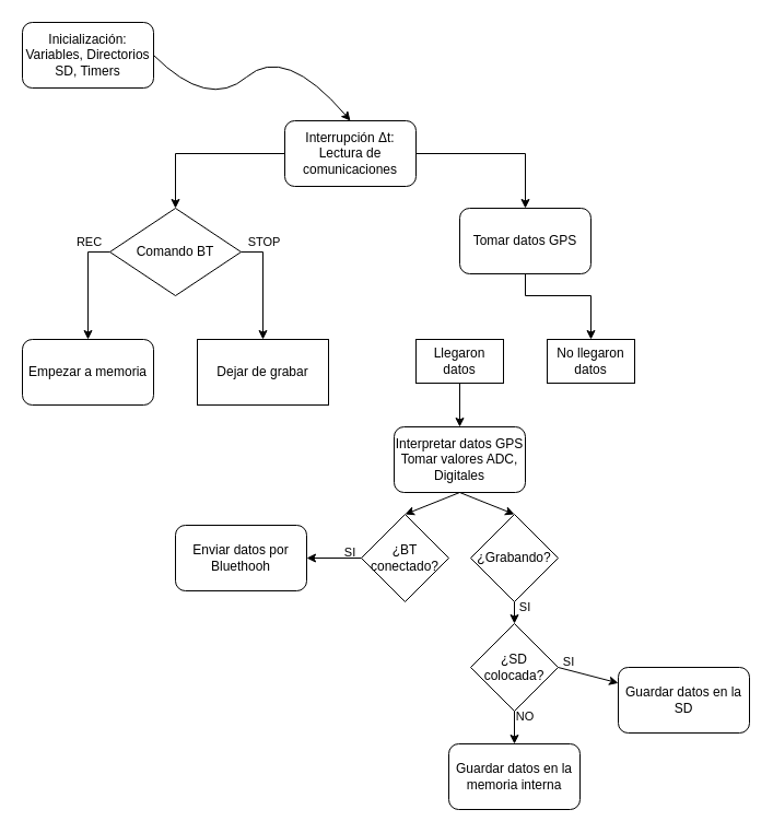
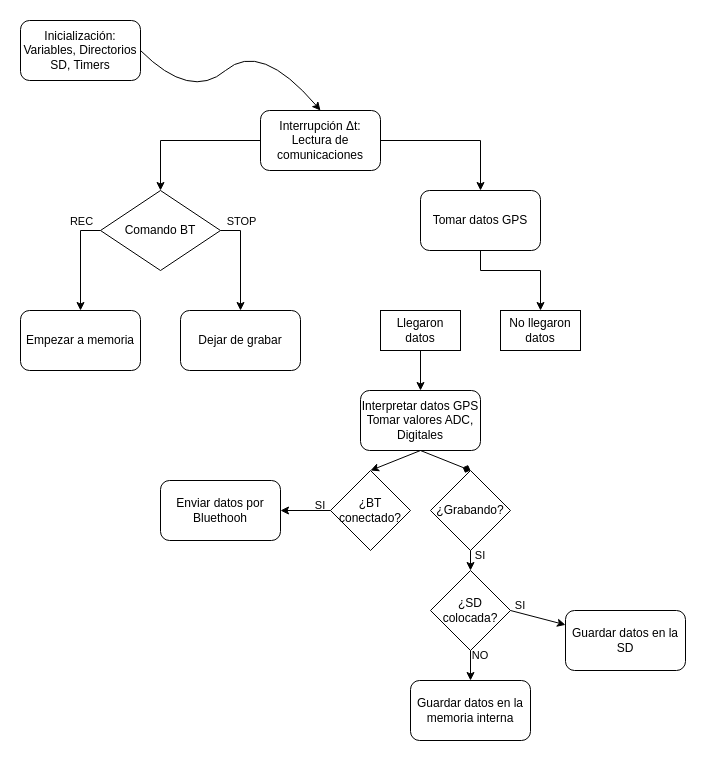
  <mxCell id="0" />
  <mxCell id="1" parent="0" />
  <mxCell id="2" value="&lt;div&gt;Inicialización:&lt;/div&gt;&lt;div&gt;Variables, Directorios SD, Timers&lt;br&gt;&lt;/div&gt;" style="rounded=1;whiteSpace=wrap;html=1;" vertex="1" parent="1"><mxGeometry x="20" y="20" width="120" height="60" as="geometry" /></mxCell>
  <mxCell id="3" value="&lt;div&gt;Interrupción Δt:&lt;/div&gt;&lt;div&gt;Lectura de comunicaciones&lt;/div&gt;" style="rounded=1;whiteSpace=wrap;html=1;" vertex="1" parent="1"><mxGeometry x="260" y="110" width="120" height="60" as="geometry" /></mxCell>
  <mxCell id="4" value="Tomar datos GPS" style="rounded=1;whiteSpace=wrap;html=1;" vertex="1" parent="1"><mxGeometry x="420" y="190" width="120" height="60" as="geometry" /></mxCell>
  <mxCell id="5" value="&lt;div&gt;Interpretar datos GPS&lt;/div&gt;&lt;div&gt;Tomar valores ADC, Digitales&lt;br&gt;&lt;/div&gt;" style="rounded=1;whiteSpace=wrap;html=1;" vertex="1" parent="1"><mxGeometry x="360" y="390" width="120" height="60" as="geometry" /></mxCell>
  <mxCell id="6" value="Empezar a memoria" style="rounded=1;whiteSpace=wrap;html=1;" vertex="1" parent="1"><mxGeometry x="20" y="310" width="120" height="60" as="geometry" /></mxCell>
- <mxCell id="7" value="Dejar de grabar" style="whiteSpace=wrap;html=1;rounded=0;" vertex="1" parent="1"><mxGeometry x="180" y="310" width="120" height="60" as="geometry" /></mxCell>
+ <mxCell id="7" value="Dejar de grabar" style="rounded=1;whiteSpace=wrap;html=1;" vertex="1" parent="1"><mxGeometry x="180" y="310" width="120" height="60" as="geometry" /></mxCell>
  <mxCell id="8" value="No llegaron datos" style="rounded=0;whiteSpace=wrap;html=1;" vertex="1" parent="1"><mxGeometry x="500" y="310" width="80" height="40" as="geometry" /></mxCell>
  <mxCell id="9" value="Llegaron datos" style="rounded=0;whiteSpace=wrap;html=1;" vertex="1" parent="1"><mxGeometry x="380" y="310" width="80" height="40" as="geometry" /></mxCell>
  <mxCell id="10" value="" style="endArrow=classic;html=1;rounded=0;exitX=0;exitY=0.5;exitDx=0;exitDy=0;entryX=0.5;entryY=0;entryDx=0;entryDy=0;" edge="1" parent="1" source="3"><mxGeometry width="50" height="50" relative="1" as="geometry"><mxPoint x="630" y="340" as="sourcePoint" /><mxPoint x="160" y="190" as="targetPoint" /><Array as="points"><mxPoint x="160" y="140" /></Array></mxGeometry></mxCell>
  <mxCell id="11" value="" style="endArrow=classic;html=1;rounded=0;exitX=1;exitY=0.5;exitDx=0;exitDy=0;" edge="1" parent="1" source="3"><mxGeometry width="50" height="50" relative="1" as="geometry"><mxPoint x="630" y="340" as="sourcePoint" /><mxPoint x="480" y="190" as="targetPoint" /><Array as="points"><mxPoint x="480" y="140" /></Array></mxGeometry></mxCell>
  <mxCell id="12" value="" style="curved=1;endArrow=classic;html=1;rounded=0;exitX=1;exitY=0.5;exitDx=0;exitDy=0;entryX=0.5;entryY=0;entryDx=0;entryDy=0;" edge="1" parent="1" source="2" target="3"><mxGeometry width="50" height="50" relative="1" as="geometry"><mxPoint x="630" y="340" as="sourcePoint" /><mxPoint x="680" y="290" as="targetPoint" /><Array as="points"><mxPoint x="190" y="100" /><mxPoint x="260" y="40" /></Array></mxGeometry></mxCell>
  <mxCell id="13" value="" style="endArrow=classic;html=1;rounded=0;entryX=0.5;entryY=0;entryDx=0;entryDy=0;" edge="1" parent="1" target="8"><mxGeometry width="50" height="50" relative="1" as="geometry"><mxPoint x="480" y="250" as="sourcePoint" /><mxPoint x="430" y="320" as="targetPoint" /><Array as="points"><mxPoint x="480" y="270" /><mxPoint x="540" y="270" /></Array></mxGeometry></mxCell>
  <mxCell id="14" value="" style="endArrow=classic;html=1;rounded=0;exitX=0.5;exitY=1;exitDx=0;exitDy=0;entryX=0.5;entryY=0;entryDx=0;entryDy=0;" edge="1" parent="1" source="9" target="5"><mxGeometry width="50" height="50" relative="1" as="geometry"><mxPoint x="500" y="410" as="sourcePoint" /><mxPoint x="550" y="360" as="targetPoint" /></mxGeometry></mxCell>
  <mxCell id="15" value="Enviar datos por Bluethooh" style="rounded=1;whiteSpace=wrap;html=1;" vertex="1" parent="1"><mxGeometry x="160" y="480" width="120" height="60" as="geometry" /></mxCell>
  <mxCell id="16" value="¿BT conectado?" style="rhombus;whiteSpace=wrap;html=1;" vertex="1" parent="1"><mxGeometry x="330" y="470" width="80" height="80" as="geometry" /></mxCell>
  <mxCell id="17" value="Comando BT" style="rhombus;whiteSpace=wrap;html=1;" vertex="1" parent="1"><mxGeometry x="100" y="190" width="120" height="80" as="geometry" /></mxCell>
  <mxCell id="18" value="" style="endArrow=classic;html=1;rounded=0;exitX=0;exitY=0.5;exitDx=0;exitDy=0;entryX=0.5;entryY=0;entryDx=0;entryDy=0;" edge="1" parent="1" source="17" target="6"><mxGeometry width="50" height="50" relative="1" as="geometry"><mxPoint x="510" y="450" as="sourcePoint" /><mxPoint x="560" y="400" as="targetPoint" /><Array as="points"><mxPoint x="80" y="230" /></Array></mxGeometry></mxCell>
  <mxCell id="19" value="REC" style="edgeLabel;html=1;align=center;verticalAlign=middle;resizable=0;points=[];fontSize=11;" vertex="1" connectable="0" parent="18"><mxGeometry x="-0.12" y="1" relative="1" as="geometry"><mxPoint x="-1" y="-34" as="offset" /></mxGeometry></mxCell>
  <mxCell id="20" value="" style="endArrow=classic;html=1;rounded=0;exitX=1;exitY=0.5;exitDx=0;exitDy=0;entryX=0.5;entryY=0;entryDx=0;entryDy=0;" edge="1" parent="1" source="17" target="7"><mxGeometry width="50" height="50" relative="1" as="geometry"><mxPoint x="510" y="450" as="sourcePoint" /><mxPoint x="560" y="400" as="targetPoint" /><Array as="points"><mxPoint x="240" y="230" /></Array></mxGeometry></mxCell>
  <mxCell id="21" value="STOP" style="edgeLabel;html=1;align=center;verticalAlign=middle;resizable=0;points=[];" vertex="1" connectable="0" parent="20"><mxGeometry x="-0.24" relative="1" as="geometry"><mxPoint y="-28" as="offset" /></mxGeometry></mxCell>
  <mxCell id="22" value="¿SD colocada?" style="rhombus;whiteSpace=wrap;html=1;" vertex="1" parent="1"><mxGeometry x="430" y="570" width="80" height="80" as="geometry" /></mxCell>
  <mxCell id="23" value="Guardar datos en la SD" style="rounded=1;whiteSpace=wrap;html=1;" vertex="1" parent="1"><mxGeometry x="565" y="610" width="120" height="60" as="geometry" /></mxCell>
  <mxCell id="24" value="Guardar datos en la memoria interna" style="rounded=1;whiteSpace=wrap;html=1;" vertex="1" parent="1"><mxGeometry x="410" y="680" width="120" height="60" as="geometry" /></mxCell>
  <mxCell id="25" value="" style="endArrow=classic;html=1;rounded=0;fontSize=11;exitX=1;exitY=0.5;exitDx=0;exitDy=0;" edge="1" parent="1" source="22" target="23"><mxGeometry width="50" height="50" relative="1" as="geometry"><mxPoint x="520" y="540" as="sourcePoint" /><mxPoint x="570" y="490" as="targetPoint" /></mxGeometry></mxCell>
  <mxCell id="26" value="" style="endArrow=classic;html=1;rounded=0;fontSize=11;exitX=0.5;exitY=1;exitDx=0;exitDy=0;entryX=0.5;entryY=0;entryDx=0;entryDy=0;" edge="1" parent="1" source="22"><mxGeometry width="50" height="50" relative="1" as="geometry"><mxPoint x="520" y="540" as="sourcePoint" /><mxPoint x="470" y="680" as="targetPoint" /></mxGeometry></mxCell>
  <mxCell id="27" value="" style="endArrow=classic;html=1;rounded=0;fontSize=11;entryX=1;entryY=0.5;entryDx=0;entryDy=0;exitX=0;exitY=0.5;exitDx=0;exitDy=0;" edge="1" parent="1" source="16" target="15"><mxGeometry width="50" height="50" relative="1" as="geometry"><mxPoint x="380" y="560" as="sourcePoint" /><mxPoint x="280" y="520" as="targetPoint" /></mxGeometry></mxCell>
  <mxCell id="28" value="¿Grabando?" style="rhombus;whiteSpace=wrap;html=1;" vertex="1" parent="1"><mxGeometry x="430" y="470" width="80" height="80" as="geometry" /></mxCell>
- <mxCell id="29" value="" style="endArrow=classic;html=1;rounded=0;fontSize=11;exitX=0.5;exitY=1;exitDx=0;exitDy=0;entryX=0.5;entryY=0;entryDx=0;entryDy=0;" edge="1" parent="1" source="5" target="28"><mxGeometry width="50" height="50" relative="1" as="geometry"><mxPoint x="630" y="420" as="sourcePoint" /><mxPoint x="680" y="370" as="targetPoint" /></mxGeometry></mxCell>
+ <mxCell id="29" value="" style="endArrow=diamond;html=1;rounded=0;fontSize=11;exitX=0.5;exitY=1;exitDx=0;exitDy=0;entryX=0.5;entryY=0;entryDx=0;entryDy=0;" edge="1" parent="1" source="5" target="28"><mxGeometry width="50" height="50" relative="1" as="geometry"><mxPoint x="630" y="420" as="sourcePoint" /><mxPoint x="680" y="370" as="targetPoint" /></mxGeometry></mxCell>
  <mxCell id="30" value="" style="endArrow=classic;html=1;rounded=0;fontSize=11;entryX=0.5;entryY=0;entryDx=0;entryDy=0;exitX=0.5;exitY=1;exitDx=0;exitDy=0;" edge="1" parent="1" source="5" target="16"><mxGeometry width="50" height="50" relative="1" as="geometry"><mxPoint x="430" y="450" as="sourcePoint" /><mxPoint x="260" y="430" as="targetPoint" /></mxGeometry></mxCell>
  <mxCell id="31" value="" style="endArrow=classic;html=1;rounded=0;fontSize=11;exitX=0.5;exitY=1;exitDx=0;exitDy=0;" edge="1" parent="1" source="28" target="22"><mxGeometry width="50" height="50" relative="1" as="geometry"><mxPoint x="620" y="500" as="sourcePoint" /><mxPoint x="670" y="450" as="targetPoint" /></mxGeometry></mxCell>
  <mxCell id="32" value="SI" style="text;html=1;strokeColor=none;fillColor=none;align=center;verticalAlign=middle;whiteSpace=wrap;rounded=0;fontSize=11;" vertex="1" parent="1"><mxGeometry x="290" y="490" width="60" height="30" as="geometry" /></mxCell>
  <mxCell id="33" value="SI" style="text;html=1;strokeColor=none;fillColor=none;align=center;verticalAlign=middle;whiteSpace=wrap;rounded=0;fontSize=11;" vertex="1" parent="1"><mxGeometry x="450" y="540" width="60" height="30" as="geometry" /></mxCell>
  <mxCell id="34" value="NO" style="text;html=1;strokeColor=none;fillColor=none;align=center;verticalAlign=middle;whiteSpace=wrap;rounded=0;fontSize=11;" vertex="1" parent="1"><mxGeometry x="450" y="640" width="60" height="30" as="geometry" /></mxCell>
  <mxCell id="35" value="SI" style="text;html=1;strokeColor=none;fillColor=none;align=center;verticalAlign=middle;whiteSpace=wrap;rounded=0;fontSize=11;" vertex="1" parent="1"><mxGeometry x="490" y="590" width="60" height="30" as="geometry" /></mxCell>
